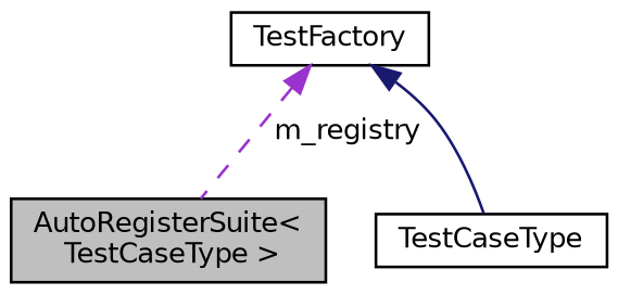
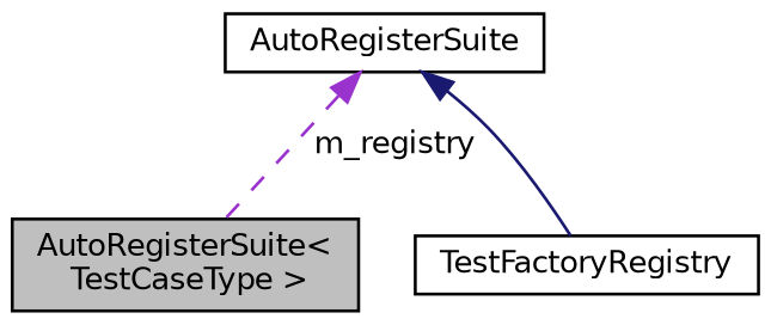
  digraph {
    node [color=black fillcolor=white fontname=Helvetica fontsize=10 shape=record style=filled]
    edge [dir=back fontname=Helvetica fontsize=10 labelfontname=Helvetica labelfontsize=10]
    n1 [fillcolor=grey75 fontcolor=black height=0.2 label="AutoRegisterSuite\<\l TestCaseType \>" width=0.4]
-   n2 [height=0.2 label=TestCaseType width=0.4]
-   n3 [height=0.2 label=TestFactory width=0.4]
+   n2 [height=0.2 label=TestFactoryRegistry width=0.4]
+   n3 [height=0.2 label=AutoRegisterSuite width=0.4]
    n3 -> n1 [color=darkorchid3 label=" m_registry" style=dashed]
    n3 -> n2 [color=midnightblue style=solid]
  }
